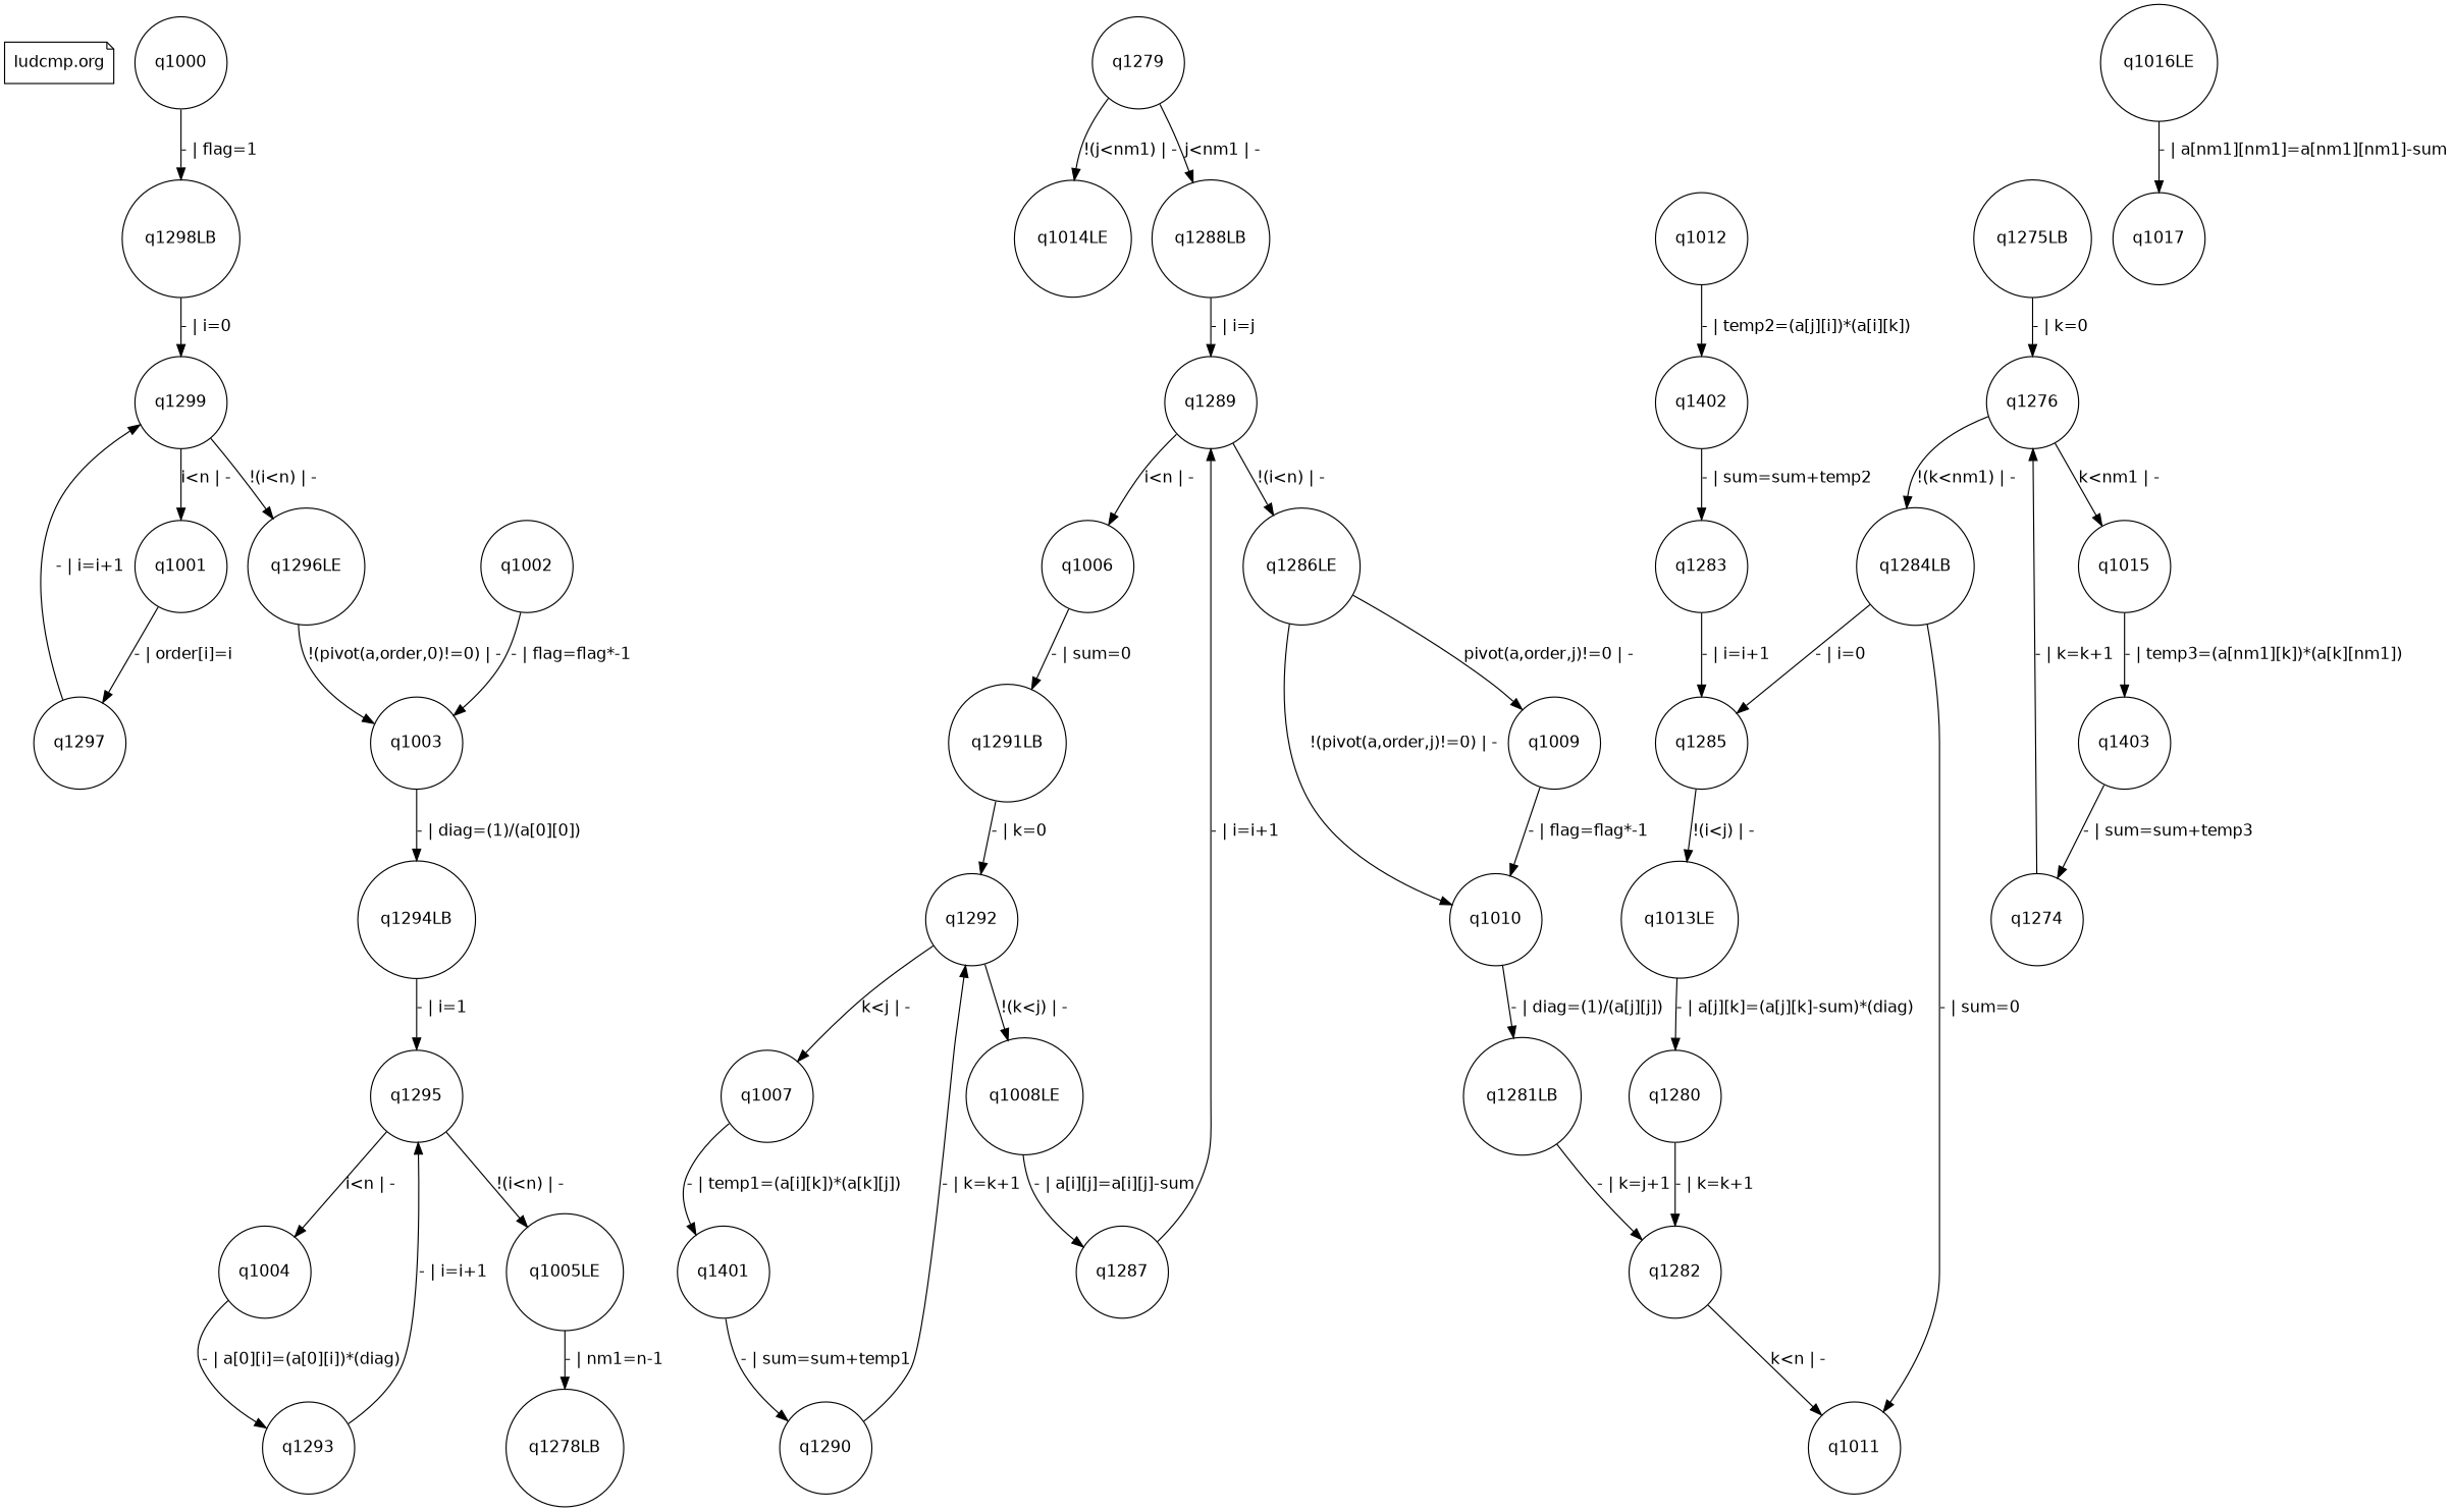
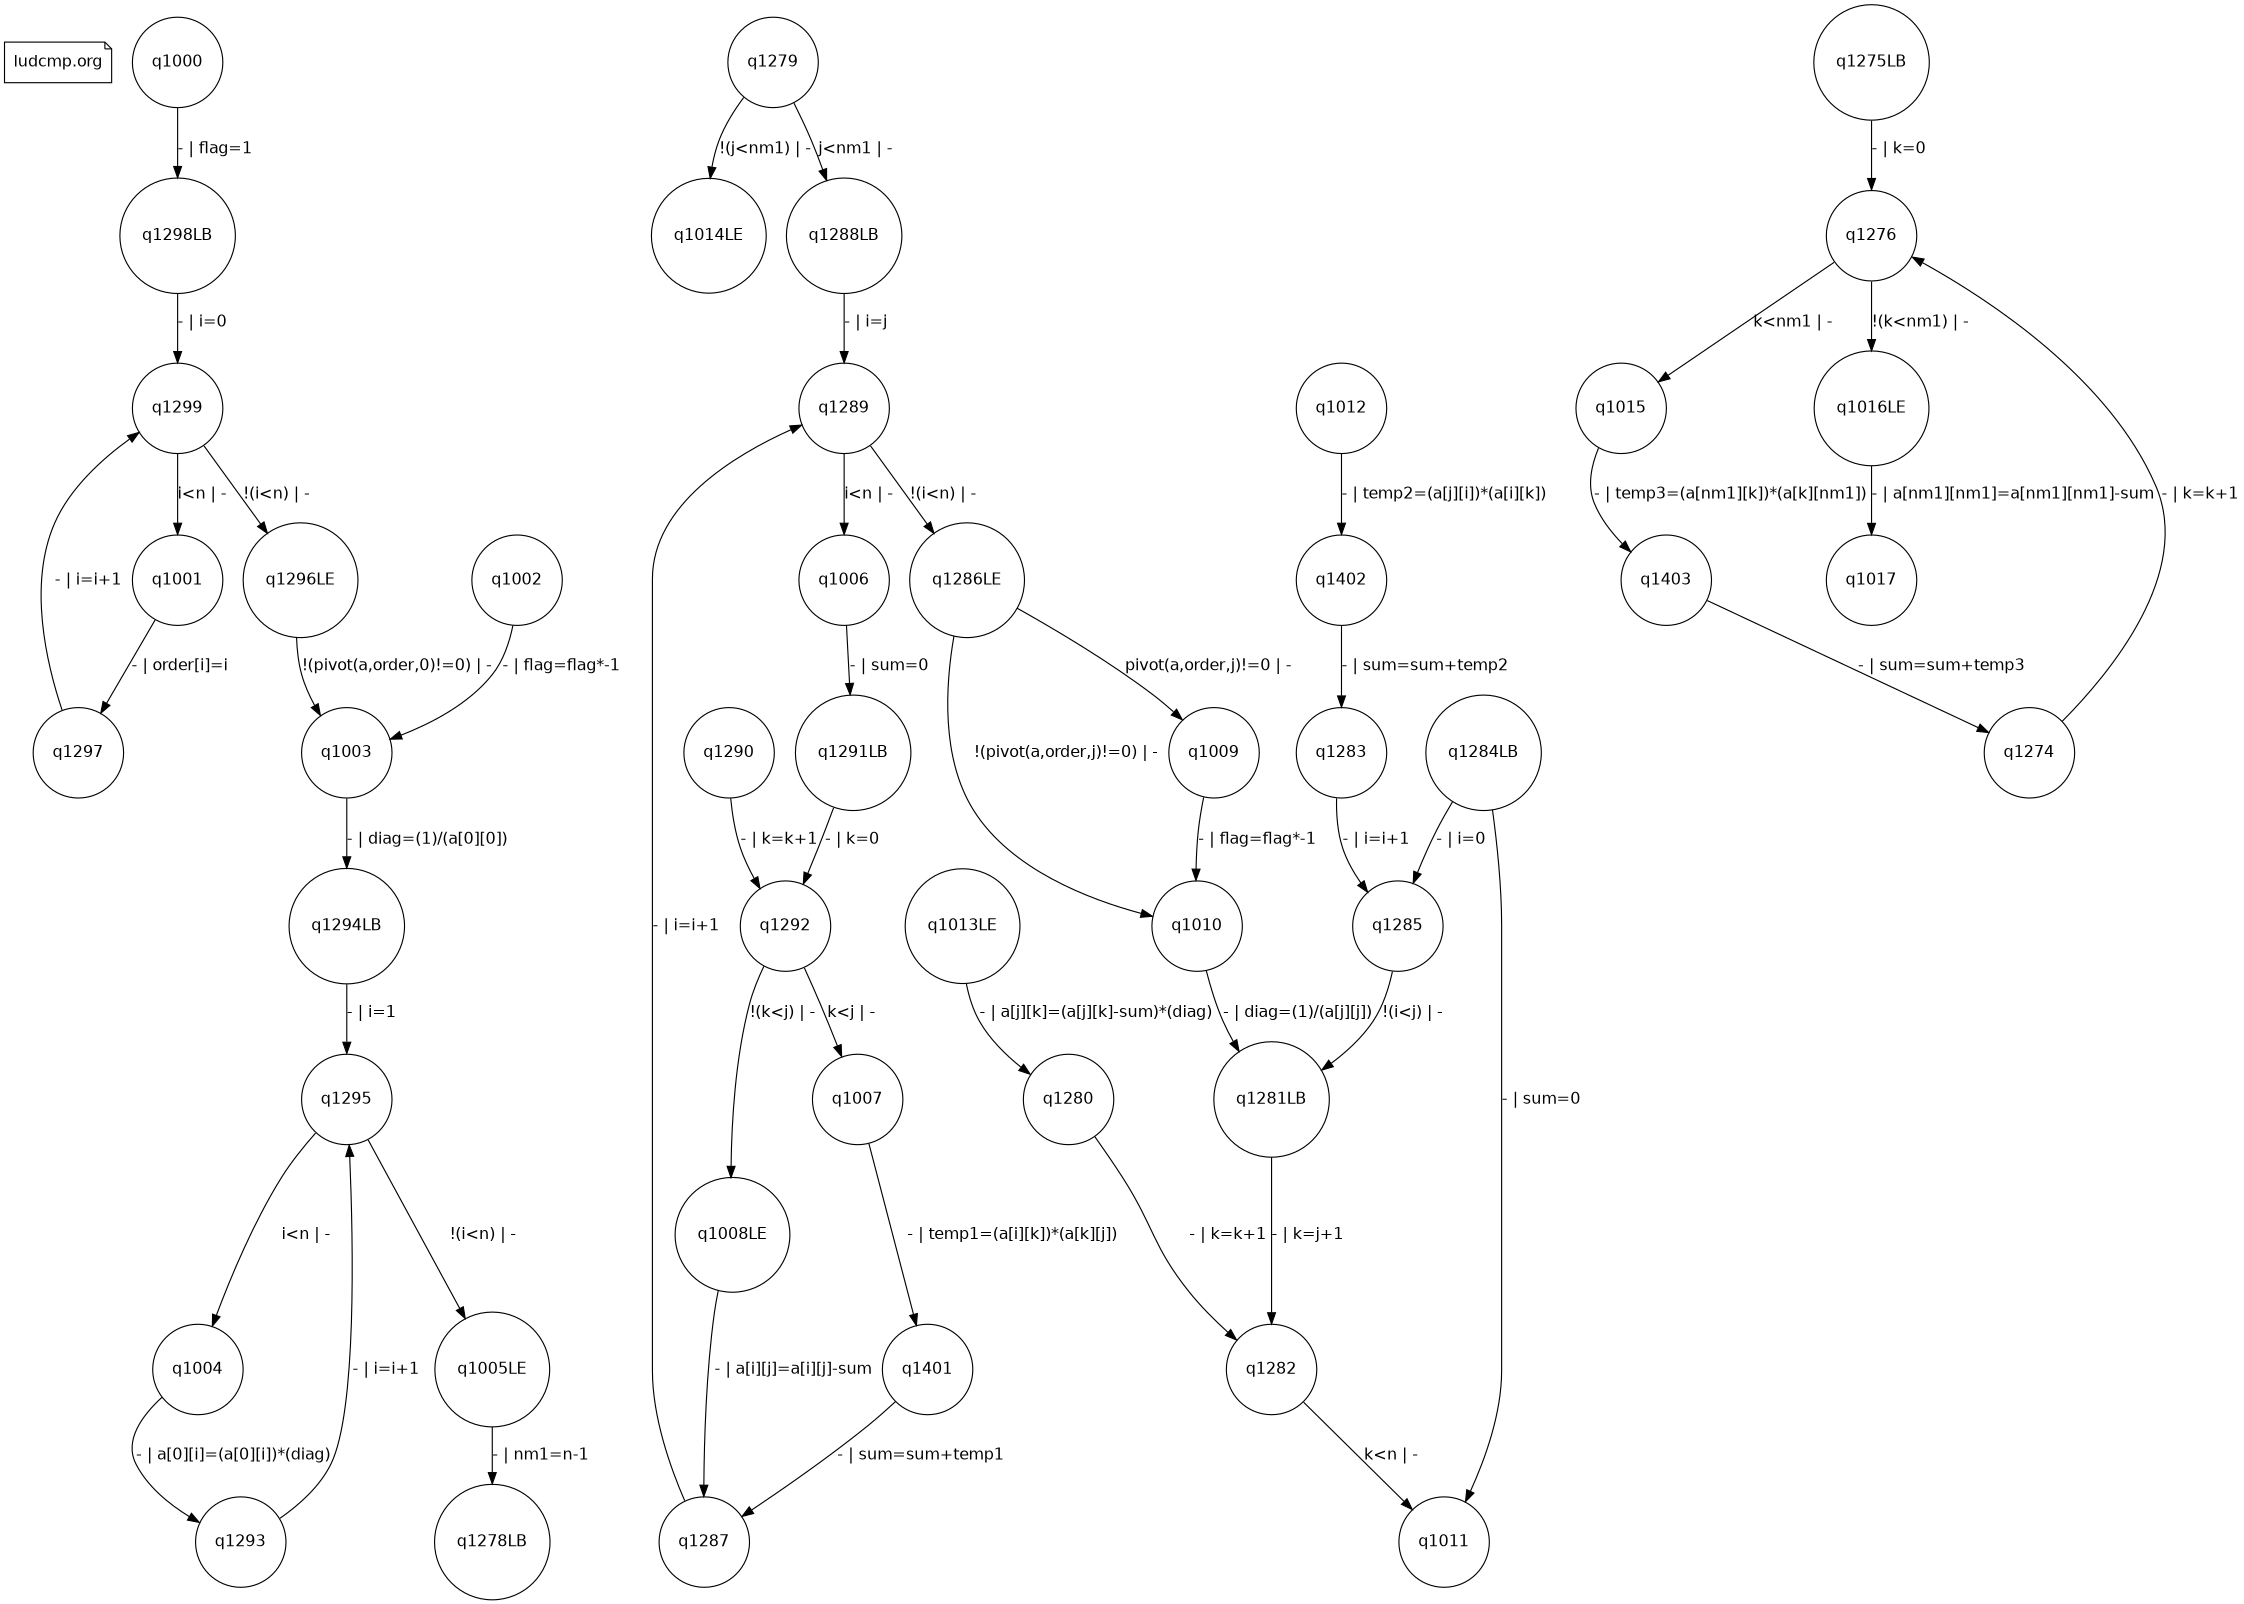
  digraph {
    fontname="DejaVu Sans"
    node [fontname="DejaVu Sans" shape=circle]
    edge [fontname="DejaVu Sans"]
    "ludcmp.org" [shape=note]
    q1000
    q1298LB
    q1299
    q1001
    q1296LE
    q1297
    q1002
    q1003
    q1294LB
    q1295
    q1004
    q1005LE
    q1293
    q1278LB
    q1279
    q1014LE
    q1288LB
    q1006
    q1291LB
    q1292
    q1007
    q1008LE
    q1401
    q1290
    q1287
    q1289
    q1286LE
    q1009
    q1010
    q1281LB
    q1282
    q1011
    q1284LB
    q1285
    q1013LE
    q1012
    q1402
    q1283
    q1280
    q1275LB
    q1276
    q1015
    q1016LE
    q1403
    q1274
    q1017
    q1000 -> q1298LB [label="- | flag=1"]
    q1298LB -> q1299 [label="- | i=0"]
    q1299 -> q1001 [label="i<n | -"]
    q1299 -> q1296LE [label="!(i<n) | -"]
    q1001 -> q1297 [label="- | order[i]=i"]
    q1296LE -> q1003 [label="!(pivot(a,order,0)!=0) | -"]
    q1297 -> q1299 [label="- | i=i+1"]
    q1002 -> q1003 [label="- | flag=flag*-1"]
    q1003 -> q1294LB [label="- | diag=(1)/(a[0][0])"]
    q1294LB -> q1295 [label="- | i=1"]
    q1295 -> q1004 [label="i<n | -"]
    q1295 -> q1005LE [label="!(i<n) | -"]
    q1004 -> q1293 [label="- | a[0][i]=(a[0][i])*(diag)"]
    q1005LE -> q1278LB [label="- | nm1=n-1"]
    q1293 -> q1295 [label="- | i=i+1"]
    q1279 -> q1014LE [label="!(j<nm1) | -"]
    q1279 -> q1288LB [label="j<nm1 | -"]
    q1288LB -> q1289 [label="- | i=j"]
    q1006 -> q1291LB [label="- | sum=0"]
    q1291LB -> q1292 [label="- | k=0"]
    q1292 -> q1007 [label="k<j | -"]
    q1292 -> q1008LE [label="!(k<j) | -"]
    q1007 -> q1401 [label="- | temp1=(a[i][k])*(a[k][j])"]
    q1008LE -> q1287 [label="- | a[i][j]=a[i][j]-sum"]
-   q1401 -> q1290 [label="- | sum=sum+temp1"]
+   q1401 -> q1287 [label="- | sum=sum+temp1"]
    q1290 -> q1292 [label="- | k=k+1"]
    q1287 -> q1289 [label="- | i=i+1"]
    q1289 -> q1006 [label="i<n | -"]
    q1289 -> q1286LE [label="!(i<n) | -"]
    q1286LE -> q1009 [label="pivot(a,order,j)!=0 | -"]
    q1286LE -> q1010 [label="!(pivot(a,order,j)!=0) | -"]
    q1009 -> q1010 [label="- | flag=flag*-1"]
    q1010 -> q1281LB [label="- | diag=(1)/(a[j][j])"]
    q1281LB -> q1282 [label="- | k=j+1"]
    q1282 -> q1011 [label="k<n | -"]
    q1284LB -> q1011 [label="- | sum=0"]
    q1284LB -> q1285 [label="- | i=0"]
-   q1285 -> q1013LE [label="!(i<j) | -"]
+   q1285 -> q1281LB [label="!(i<j) | -"]
    q1013LE -> q1280 [label="- | a[j][k]=(a[j][k]-sum)*(diag)"]
    q1012 -> q1402 [label="- | temp2=(a[j][i])*(a[i][k])"]
    q1402 -> q1283 [label="- | sum=sum+temp2"]
    q1283 -> q1285 [label="- | i=i+1"]
    q1280 -> q1282 [label="- | k=k+1"]
    q1275LB -> q1276 [label="- | k=0"]
    q1276 -> q1015 [label="k<nm1 | -"]
-   q1276 -> q1284LB [label="!(k<nm1) | -"]
+   q1276 -> q1016LE [label="!(k<nm1) | -"]
    q1015 -> q1403 [label="- | temp3=(a[nm1][k])*(a[k][nm1])"]
    q1016LE -> q1017 [label="- | a[nm1][nm1]=a[nm1][nm1]-sum"]
    q1403 -> q1274 [label="- | sum=sum+temp3"]
    q1274 -> q1276 [label="- | k=k+1"]
  }
